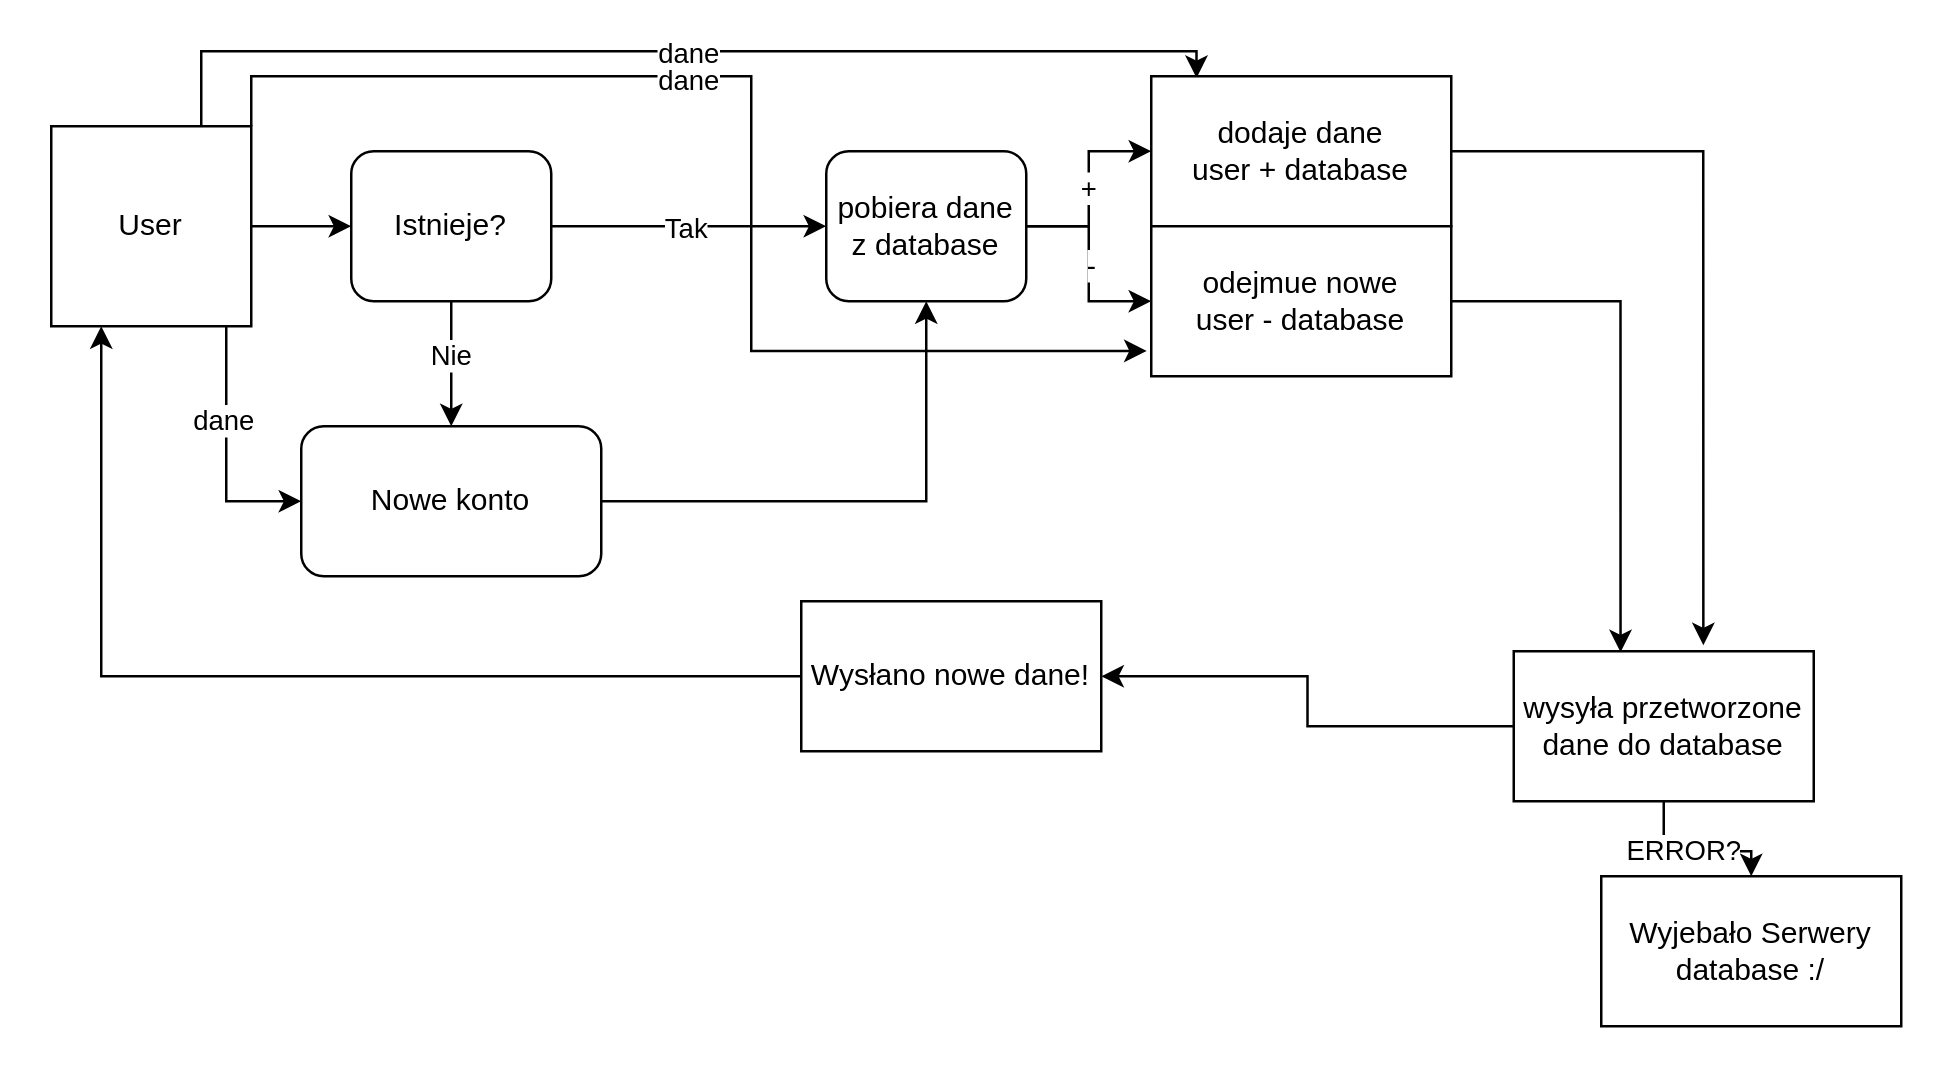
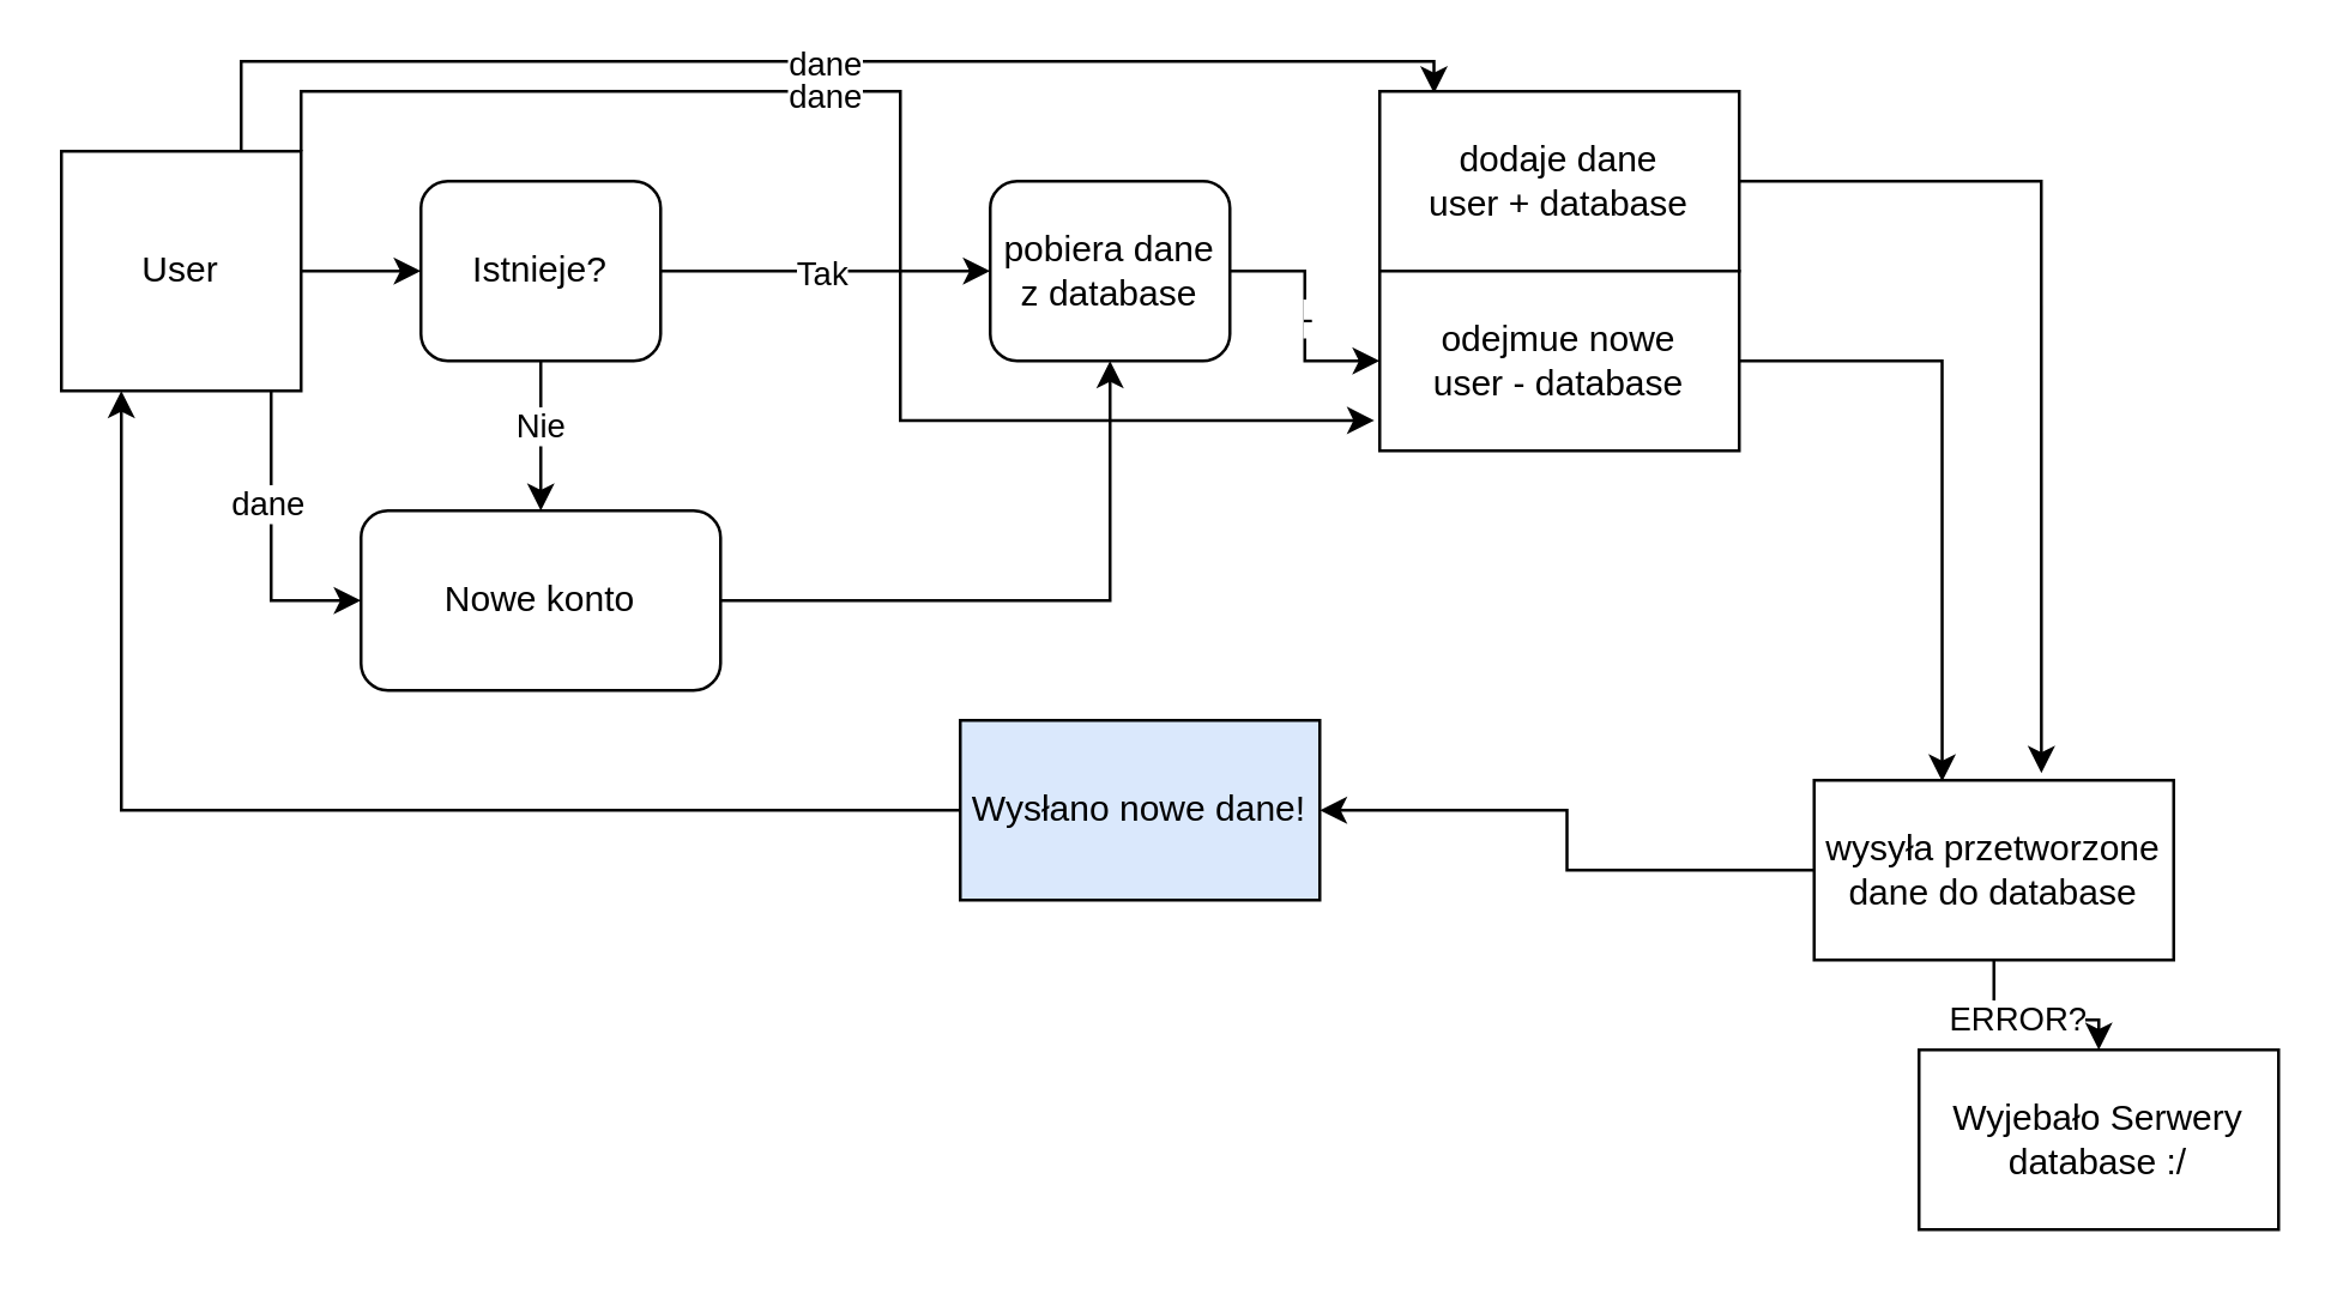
  <mxCell id="0" />
  <mxCell id="1" parent="0" />
  <mxCell id="2" style="edgeStyle=orthogonalEdgeStyle;rounded=0;orthogonalLoop=1;jettySize=auto;html=1;" edge="1" parent="1" source="10" target="15"><mxGeometry relative="1" as="geometry" /></mxCell>
  <mxCell id="3" style="edgeStyle=orthogonalEdgeStyle;rounded=0;orthogonalLoop=1;jettySize=auto;html=1;entryX=0;entryY=0.5;entryDx=0;entryDy=0;" edge="1" parent="1" source="10" target="17"><mxGeometry relative="1" as="geometry"><Array as="points"><mxPoint x="90" y="200" /></Array></mxGeometry></mxCell>
  <mxCell id="4" value="dane" style="edgeLabel;html=1;align=center;verticalAlign=middle;resizable=0;points=[];" vertex="1" connectable="0" parent="3"><mxGeometry x="-0.27" y="-2" relative="1" as="geometry"><mxPoint as="offset" /></mxGeometry></mxCell>
  <mxCell id="5" style="edgeStyle=orthogonalEdgeStyle;rounded=0;orthogonalLoop=1;jettySize=auto;html=1;entryX=0.151;entryY=0.012;entryDx=0;entryDy=0;entryPerimeter=0;exitX=0.75;exitY=0;exitDx=0;exitDy=0;" edge="1" parent="1" source="10" target="24"><mxGeometry relative="1" as="geometry"><mxPoint x="82" y="40" as="sourcePoint" /><mxPoint x="460" y="20.98" as="targetPoint" /><Array as="points"><mxPoint x="80" y="20" /><mxPoint x="478" y="20" /></Array></mxGeometry></mxCell>
  <mxCell id="6" value="dane" style="edgeLabel;html=1;align=center;verticalAlign=middle;resizable=0;points=[];" vertex="1" connectable="0" parent="5"><mxGeometry x="0.022" relative="1" as="geometry"><mxPoint as="offset" /></mxGeometry></mxCell>
  <mxCell id="7" value="&lt;br&gt;" style="edgeLabel;html=1;align=center;verticalAlign=middle;resizable=0;points=[];" vertex="1" connectable="0" parent="5"><mxGeometry x="0.149" relative="1" as="geometry"><mxPoint as="offset" /></mxGeometry></mxCell>
  <mxCell id="8" style="edgeStyle=orthogonalEdgeStyle;rounded=0;orthogonalLoop=1;jettySize=auto;html=1;exitX=1;exitY=0;exitDx=0;exitDy=0;entryX=-0.015;entryY=0.831;entryDx=0;entryDy=0;entryPerimeter=0;" edge="1" parent="1" source="10" target="26"><mxGeometry relative="1" as="geometry"><Array as="points"><mxPoint x="100" y="30" /><mxPoint x="300" y="30" /><mxPoint x="300" y="140" /></Array></mxGeometry></mxCell>
  <mxCell id="9" value="dane" style="edgeLabel;html=1;align=center;verticalAlign=middle;resizable=0;points=[];" vertex="1" connectable="0" parent="8"><mxGeometry x="-0.207" y="-1" relative="1" as="geometry"><mxPoint as="offset" /></mxGeometry></mxCell>
  <mxCell id="10" value="User" style="whiteSpace=wrap;html=1;aspect=fixed;" vertex="1" parent="1"><mxGeometry x="20" y="50" width="80" height="80" as="geometry" /></mxCell>
  <mxCell id="11" value="" style="edgeStyle=orthogonalEdgeStyle;rounded=0;orthogonalLoop=1;jettySize=auto;html=1;" edge="1" parent="1" source="15" target="17"><mxGeometry relative="1" as="geometry" /></mxCell>
  <mxCell id="12" value="Nie" style="edgeLabel;html=1;align=center;verticalAlign=middle;resizable=0;points=[];" vertex="1" connectable="0" parent="11"><mxGeometry x="-0.15" y="-1" relative="1" as="geometry"><mxPoint as="offset" /></mxGeometry></mxCell>
  <mxCell id="13" value="" style="edgeStyle=orthogonalEdgeStyle;rounded=0;orthogonalLoop=1;jettySize=auto;html=1;" edge="1" parent="1" source="15" target="22"><mxGeometry relative="1" as="geometry" /></mxCell>
  <mxCell id="14" value="Tak" style="edgeLabel;html=1;align=center;verticalAlign=middle;resizable=0;points=[];" vertex="1" connectable="0" parent="13"><mxGeometry x="-0.032" relative="1" as="geometry"><mxPoint as="offset" /></mxGeometry></mxCell>
  <mxCell id="15" value="Istnieje?" style="rounded=1;whiteSpace=wrap;html=1;" vertex="1" parent="1"><mxGeometry x="140" y="60" width="80" height="60" as="geometry" /></mxCell>
  <mxCell id="16" style="edgeStyle=orthogonalEdgeStyle;rounded=0;orthogonalLoop=1;jettySize=auto;html=1;entryX=0.5;entryY=1;entryDx=0;entryDy=0;" edge="1" parent="1" source="17" target="22"><mxGeometry relative="1" as="geometry" /></mxCell>
  <mxCell id="17" value="Nowe konto" style="whiteSpace=wrap;html=1;rounded=1;" vertex="1" parent="1"><mxGeometry x="120" y="170" width="120" height="60" as="geometry" /></mxCell>
- <mxCell id="18" style="edgeStyle=orthogonalEdgeStyle;rounded=0;orthogonalLoop=1;jettySize=auto;html=1;exitX=1;exitY=0.5;exitDx=0;exitDy=0;entryX=0;entryY=0.5;entryDx=0;entryDy=0;" edge="1" parent="1" source="22" target="24"><mxGeometry relative="1" as="geometry" /></mxCell>
- <mxCell id="19" value="+" style="edgeLabel;html=1;align=center;verticalAlign=middle;resizable=0;points=[];" vertex="1" connectable="0" parent="18"><mxGeometry x="0.013" y="1" relative="1" as="geometry"><mxPoint as="offset" /></mxGeometry></mxCell>
  <mxCell id="20" style="edgeStyle=orthogonalEdgeStyle;rounded=0;orthogonalLoop=1;jettySize=auto;html=1;exitX=1;exitY=0.5;exitDx=0;exitDy=0;entryX=0;entryY=0.5;entryDx=0;entryDy=0;" edge="1" parent="1" source="22" target="26"><mxGeometry relative="1" as="geometry" /></mxCell>
  <mxCell id="21" value="-" style="edgeLabel;html=1;align=center;verticalAlign=middle;resizable=0;points=[];" vertex="1" connectable="0" parent="20"><mxGeometry x="-0.006" relative="1" as="geometry"><mxPoint as="offset" /></mxGeometry></mxCell>
  <mxCell id="22" value="pobiera dane z database" style="rounded=1;whiteSpace=wrap;html=1;" vertex="1" parent="1"><mxGeometry x="330" y="60" width="80" height="60" as="geometry" /></mxCell>
  <mxCell id="23" style="edgeStyle=orthogonalEdgeStyle;rounded=0;orthogonalLoop=1;jettySize=auto;html=1;exitX=1;exitY=0.5;exitDx=0;exitDy=0;entryX=0.632;entryY=-0.04;entryDx=0;entryDy=0;entryPerimeter=0;" edge="1" parent="1" source="24" target="30"><mxGeometry relative="1" as="geometry" /></mxCell>
  <mxCell id="24" value="dodaje dane &lt;br&gt;user + database" style="rounded=0;whiteSpace=wrap;html=1;" vertex="1" parent="1"><mxGeometry x="460" y="30" width="120" height="60" as="geometry" /></mxCell>
  <mxCell id="25" style="edgeStyle=orthogonalEdgeStyle;rounded=0;orthogonalLoop=1;jettySize=auto;html=1;exitX=1;exitY=0.5;exitDx=0;exitDy=0;entryX=0.356;entryY=0.007;entryDx=0;entryDy=0;entryPerimeter=0;" edge="1" parent="1" source="26" target="30"><mxGeometry relative="1" as="geometry"><mxPoint x="700" y="240" as="targetPoint" /></mxGeometry></mxCell>
  <mxCell id="26" value="odejmue nowe&lt;br&gt;user - database" style="rounded=0;whiteSpace=wrap;html=1;" vertex="1" parent="1"><mxGeometry x="460" y="90" width="120" height="60" as="geometry" /></mxCell>
  <mxCell id="27" style="edgeStyle=orthogonalEdgeStyle;rounded=0;orthogonalLoop=1;jettySize=auto;html=1;exitX=0;exitY=0.5;exitDx=0;exitDy=0;entryX=1;entryY=0.5;entryDx=0;entryDy=0;" edge="1" parent="1" source="30" target="32"><mxGeometry relative="1" as="geometry" /></mxCell>
  <mxCell id="28" style="edgeStyle=orthogonalEdgeStyle;rounded=0;orthogonalLoop=1;jettySize=auto;html=1;exitX=0.5;exitY=1;exitDx=0;exitDy=0;entryX=0.5;entryY=0;entryDx=0;entryDy=0;" edge="1" parent="1" source="30" target="33"><mxGeometry relative="1" as="geometry" /></mxCell>
  <mxCell id="29" value="ERROR?" style="edgeLabel;html=1;align=center;verticalAlign=middle;resizable=0;points=[];" vertex="1" connectable="0" parent="28"><mxGeometry x="-0.177" y="1" relative="1" as="geometry"><mxPoint as="offset" /></mxGeometry></mxCell>
  <mxCell id="30" value="wysyła przetworzone dane do database" style="rounded=0;whiteSpace=wrap;html=1;" vertex="1" parent="1"><mxGeometry x="605" y="260" width="120" height="60" as="geometry" /></mxCell>
  <mxCell id="31" style="edgeStyle=orthogonalEdgeStyle;rounded=0;orthogonalLoop=1;jettySize=auto;html=1;exitX=0;exitY=0.5;exitDx=0;exitDy=0;entryX=0.25;entryY=1;entryDx=0;entryDy=0;" edge="1" parent="1" source="32" target="10"><mxGeometry relative="1" as="geometry" /></mxCell>
- <mxCell id="32" value="Wysłano nowe dane!" style="rounded=0;whiteSpace=wrap;html=1;" vertex="1" parent="1"><mxGeometry x="320" y="240" width="120" height="60" as="geometry" /></mxCell>
+ <mxCell id="32" value="Wysłano nowe dane!" style="rounded=0;whiteSpace=wrap;html=1;fillColor=#dae8fc;" vertex="1" parent="1"><mxGeometry x="320" y="240" width="120" height="60" as="geometry" /></mxCell>
  <mxCell id="33" value="Wyjebało Serwery database :/" style="rounded=0;whiteSpace=wrap;html=1;" vertex="1" parent="1"><mxGeometry x="640" y="350" width="120" height="60" as="geometry" /></mxCell>
